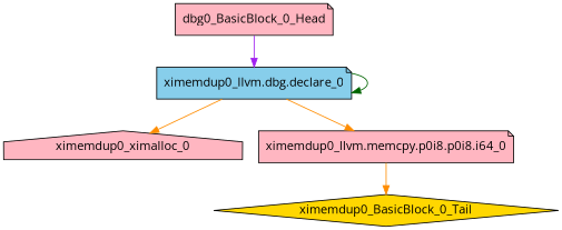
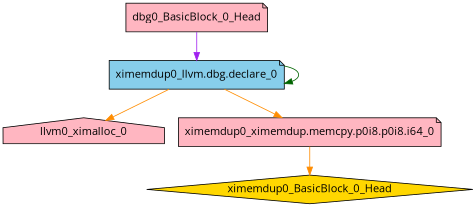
  digraph {
    fontname="Open Sans"
    node [fillcolor=lightpink fontname="Open Sans" shape=note style=filled]
    edge [color=darkorange fontname="Open Sans"]
    n1 [label=dbg0_BasicBlock_0_Head]
    "ximemdup0_llvm.dbg.declare_0" [fillcolor=skyblue]
-   ximemdup0_ximalloc_0 [shape=house]
-   "ximemdup0_llvm.memcpy.p0i8.p0i8.i64_0"
-   ximemdup0_BasicBlock_0_Tail [fillcolor=gold shape=diamond]
+   ximemdup0_ximalloc_0 [shape=house label=llvm0_ximalloc_0]
+   "ximemdup0_llvm.memcpy.p0i8.p0i8.i64_0" [label="ximemdup0_ximemdup.memcpy.p0i8.p0i8.i64_0"]
+   ximemdup0_BasicBlock_0_Tail [fillcolor=gold shape=diamond label=ximemdup0_BasicBlock_0_Head]
    n1 -> "ximemdup0_llvm.dbg.declare_0" [color=purple]
    "ximemdup0_llvm.dbg.declare_0" -> "ximemdup0_llvm.dbg.declare_0" [color=darkgreen]
    "ximemdup0_llvm.dbg.declare_0" -> ximemdup0_ximalloc_0
    "ximemdup0_llvm.dbg.declare_0" -> "ximemdup0_llvm.memcpy.p0i8.p0i8.i64_0"
    "ximemdup0_llvm.memcpy.p0i8.p0i8.i64_0" -> ximemdup0_BasicBlock_0_Tail
  }
